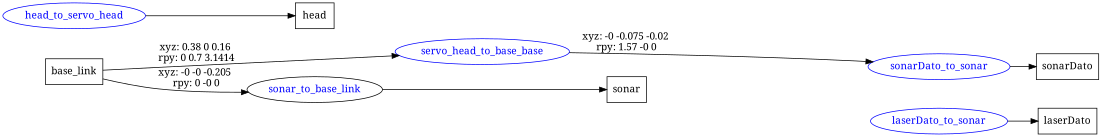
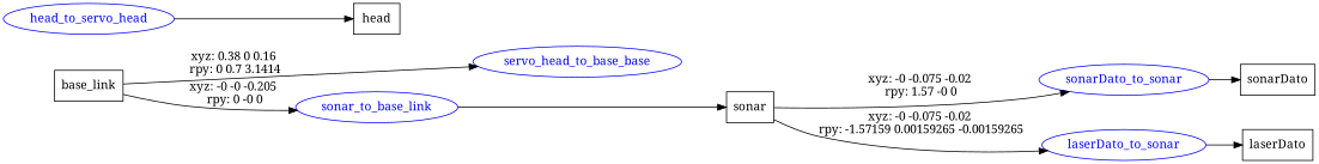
  digraph {
    fontname="Noto Serif"
    rankdir=LR
    node [fontname="Noto Serif" shape=box]
    edge [fontname="Noto Serif"]
    n1 [label=base_link]
    n2 [color=blue fontcolor=blue label=servo_head_to_base_base shape=ellipse]
-   sonar_to_base_link [color=black fontcolor=blue shape=ellipse]
+   sonar_to_base_link [color=blue fontcolor=blue shape=ellipse]
    n4 [label=sonar]
    head_to_servo_head [color=blue fontcolor=blue shape=ellipse]
    n6 [label=head]
    laserDato_to_sonar [color=blue fontcolor=blue shape=ellipse]
    sonarDato_to_sonar [color=blue fontcolor=blue shape=ellipse]
    n9 [label=laserDato]
    n10 [label=sonarDato]
    n1 -> n2 [label="xyz: 0.38 0 0.16 \nrpy: 0 0.7 3.1414"]
    n1 -> sonar_to_base_link [label="xyz: -0 -0 -0.205 \nrpy: 0 -0 0"]
    sonar_to_base_link -> n4
-   n2 -> sonarDato_to_sonar [label="xyz: -0 -0.075 -0.02 \nrpy: 1.57 -0 0"]
+   n4 -> laserDato_to_sonar [label="xyz: -0 -0.075 -0.02 \nrpy: -1.57159 0.00159265 -0.00159265"]
+   n4 -> sonarDato_to_sonar [label="xyz: -0 -0.075 -0.02 \nrpy: 1.57 -0 0"]
    head_to_servo_head -> n6
    laserDato_to_sonar -> n9
    sonarDato_to_sonar -> n10
  }
